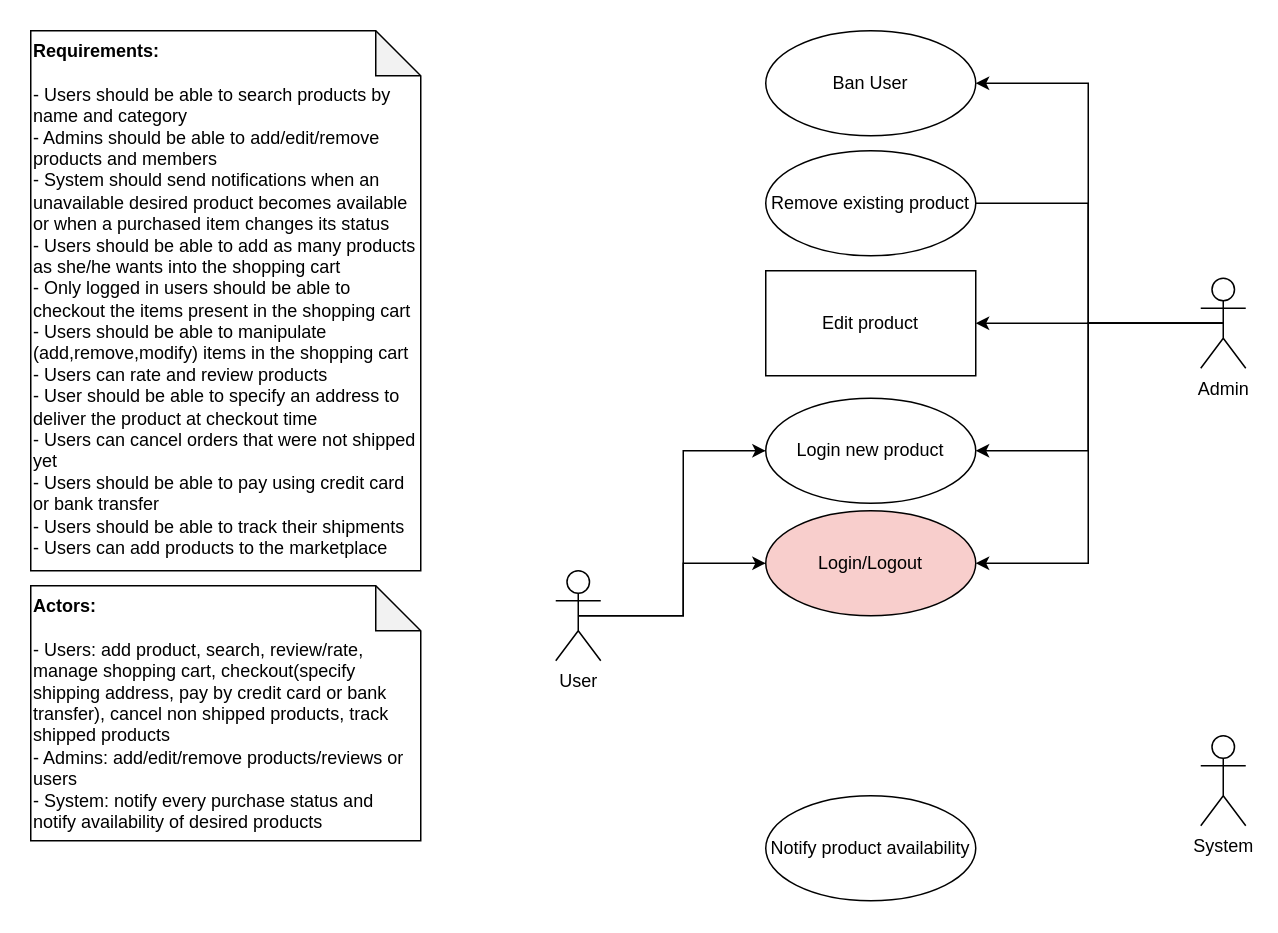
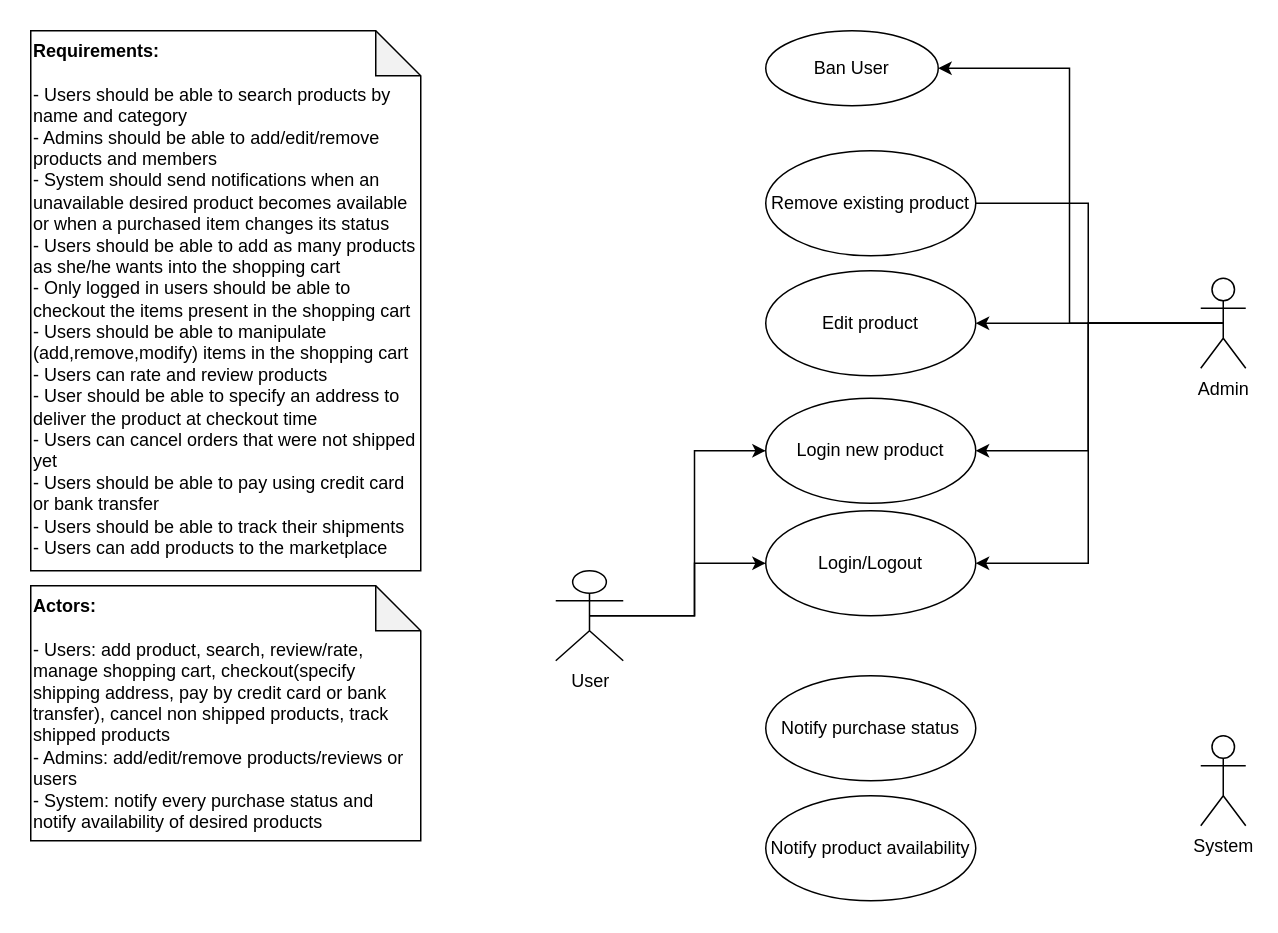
  <mxCell id="0" />
  <mxCell id="1" parent="0" />
  <mxCell id="2" value="&lt;b&gt;Requirements:&lt;/b&gt;&lt;br&gt;&lt;br&gt;- Users should be able to search products by name and category&lt;br&gt;- Admins should be able to add/edit/remove products and members&lt;br&gt;- System should send notifications when an unavailable desired product becomes available or when a purchased item changes its status&lt;br&gt;- Users should be able to add as many products as she/he wants into the shopping cart&lt;br&gt;- Only logged in users should be able to checkout the items present in the shopping cart&lt;br&gt;- Users should be able to manipulate (add,remove,modify) items in the shopping cart&lt;br&gt;- Users can rate and review products&lt;br&gt;- User should be able to specify an address to deliver the product at checkout time&lt;br&gt;- Users can cancel orders that were not shipped yet&lt;br&gt;- Users should be able to pay using credit card or bank transfer&lt;br&gt;- Users should be able to track their shipments&lt;br&gt;- Users can add products to the marketplace" style="shape=note;whiteSpace=wrap;html=1;backgroundOutline=1;darkOpacity=0.05;verticalAlign=top;align=left;" vertex="1" parent="1"><mxGeometry x="20" y="20" width="260" height="360" as="geometry" /></mxCell>
  <mxCell id="3" value="&lt;b&gt;Actors:&lt;/b&gt;&lt;br&gt;&lt;br&gt;- Users: add product, search, review/rate, manage shopping cart, checkout(specify shipping address, pay by credit card or bank transfer), cancel non shipped products, track shipped products&lt;br&gt;- Admins: add/edit/remove products/reviews or users&lt;br&gt;- System: notify every purchase status and notify availability of desired products" style="shape=note;whiteSpace=wrap;html=1;backgroundOutline=1;darkOpacity=0.05;verticalAlign=top;align=left;" vertex="1" parent="1"><mxGeometry x="20" y="390" width="260" height="170" as="geometry" /></mxCell>
  <mxCell id="4" value="Login new product" style="ellipse;whiteSpace=wrap;html=1;align=center;" vertex="1" parent="1"><mxGeometry x="510" y="265" width="140" height="70" as="geometry" /></mxCell>
  <mxCell id="5" value="Remove existing product" style="ellipse;whiteSpace=wrap;html=1;align=center;" vertex="1" parent="1"><mxGeometry x="510" y="100" width="140" height="70" as="geometry" /></mxCell>
- <mxCell id="6" value="Edit product" style="whiteSpace=wrap;html=1;align=center;rounded=0;" vertex="1" parent="1"><mxGeometry x="510" y="180" width="140" height="70" as="geometry" /></mxCell>
+ <mxCell id="6" value="Edit product" style="ellipse;whiteSpace=wrap;html=1;align=center;" vertex="1" parent="1"><mxGeometry x="510" y="180" width="140" height="70" as="geometry" /></mxCell>
  <mxCell id="7" style="edgeStyle=orthogonalEdgeStyle;rounded=0;orthogonalLoop=1;jettySize=auto;html=1;exitX=0.5;exitY=0.5;exitDx=0;exitDy=0;exitPerimeter=0;entryX=1;entryY=0.5;entryDx=0;entryDy=0;" edge="1" parent="1" source="12" target="6"><mxGeometry relative="1" as="geometry" /></mxCell>
  <mxCell id="8" style="edgeStyle=orthogonalEdgeStyle;rounded=0;orthogonalLoop=1;jettySize=auto;html=1;exitX=0.5;exitY=0.5;exitDx=0;exitDy=0;exitPerimeter=0;entryX=1;entryY=0.5;entryDx=0;entryDy=0;endArrow=none;" edge="1" parent="1" source="12" target="5"><mxGeometry relative="1" as="geometry" /></mxCell>
  <mxCell id="9" style="edgeStyle=orthogonalEdgeStyle;rounded=0;orthogonalLoop=1;jettySize=auto;html=1;exitX=0.5;exitY=0.5;exitDx=0;exitDy=0;exitPerimeter=0;entryX=1;entryY=0.5;entryDx=0;entryDy=0;" edge="1" parent="1" source="12" target="4"><mxGeometry relative="1" as="geometry" /></mxCell>
  <mxCell id="10" style="edgeStyle=orthogonalEdgeStyle;rounded=0;orthogonalLoop=1;jettySize=auto;html=1;exitX=0.5;exitY=0.5;exitDx=0;exitDy=0;exitPerimeter=0;entryX=1;entryY=0.5;entryDx=0;entryDy=0;" edge="1" parent="1" source="12" target="19"><mxGeometry relative="1" as="geometry" /></mxCell>
  <mxCell id="11" style="edgeStyle=orthogonalEdgeStyle;rounded=0;orthogonalLoop=1;jettySize=auto;html=1;exitX=0.5;exitY=0.5;exitDx=0;exitDy=0;exitPerimeter=0;entryX=1;entryY=0.5;entryDx=0;entryDy=0;" edge="1" parent="1" source="12" target="20"><mxGeometry relative="1" as="geometry" /></mxCell>
  <mxCell id="12" value="Admin" style="shape=umlActor;verticalLabelPosition=bottom;verticalAlign=top;html=1;align=center;" vertex="1" parent="1"><mxGeometry x="800" y="185" width="30" height="60" as="geometry" /></mxCell>
+ <mxCell id="13" value="Notify purchase status" style="ellipse;whiteSpace=wrap;html=1;align=center;" vertex="1" parent="1"><mxGeometry x="510" y="450" width="140" height="70" as="geometry" /></mxCell>
  <mxCell id="14" value="Notify product availability" style="ellipse;whiteSpace=wrap;html=1;align=center;" vertex="1" parent="1"><mxGeometry x="510" y="530" width="140" height="70" as="geometry" /></mxCell>
  <mxCell id="15" value="System" style="shape=umlActor;verticalLabelPosition=bottom;verticalAlign=top;html=1;align=center;" vertex="1" parent="1"><mxGeometry x="800" y="490" width="30" height="60" as="geometry" /></mxCell>
  <mxCell id="16" style="edgeStyle=orthogonalEdgeStyle;rounded=0;orthogonalLoop=1;jettySize=auto;html=1;exitX=0.5;exitY=0.5;exitDx=0;exitDy=0;exitPerimeter=0;entryX=0;entryY=0.5;entryDx=0;entryDy=0;" edge="1" parent="1" source="18" target="4"><mxGeometry relative="1" as="geometry" /></mxCell>
  <mxCell id="17" style="edgeStyle=orthogonalEdgeStyle;rounded=0;orthogonalLoop=1;jettySize=auto;html=1;exitX=0.5;exitY=0.5;exitDx=0;exitDy=0;exitPerimeter=0;entryX=0;entryY=0.5;entryDx=0;entryDy=0;" edge="1" parent="1" source="18" target="19"><mxGeometry relative="1" as="geometry" /></mxCell>
- <mxCell id="18" value="User" style="shape=umlActor;verticalLabelPosition=bottom;verticalAlign=top;html=1;align=center;" vertex="1" parent="1"><mxGeometry x="370" y="380" width="30" height="60" as="geometry" /></mxCell>
- <mxCell id="19" value="Login/Logout" style="ellipse;whiteSpace=wrap;html=1;align=center;fillColor=#f8cecc;" vertex="1" parent="1"><mxGeometry x="510" y="340" width="140" height="70" as="geometry" /></mxCell>
- <mxCell id="20" value="Ban User" style="ellipse;whiteSpace=wrap;html=1;align=center;" vertex="1" parent="1"><mxGeometry x="510" y="20" width="140" height="70" as="geometry" /></mxCell>
+ <mxCell id="18" value="User" style="shape=umlActor;verticalLabelPosition=bottom;verticalAlign=top;html=1;align=center;" vertex="1" parent="1"><mxGeometry x="370" y="380" width="45" height="60" as="geometry" /></mxCell>
+ <mxCell id="19" value="Login/Logout" style="ellipse;whiteSpace=wrap;html=1;align=center;" vertex="1" parent="1"><mxGeometry x="510" y="340" width="140" height="70" as="geometry" /></mxCell>
+ <mxCell id="20" value="Ban User" style="ellipse;whiteSpace=wrap;html=1;align=center;" vertex="1" parent="1"><mxGeometry x="510" y="20" width="115" height="50" as="geometry" /></mxCell>
